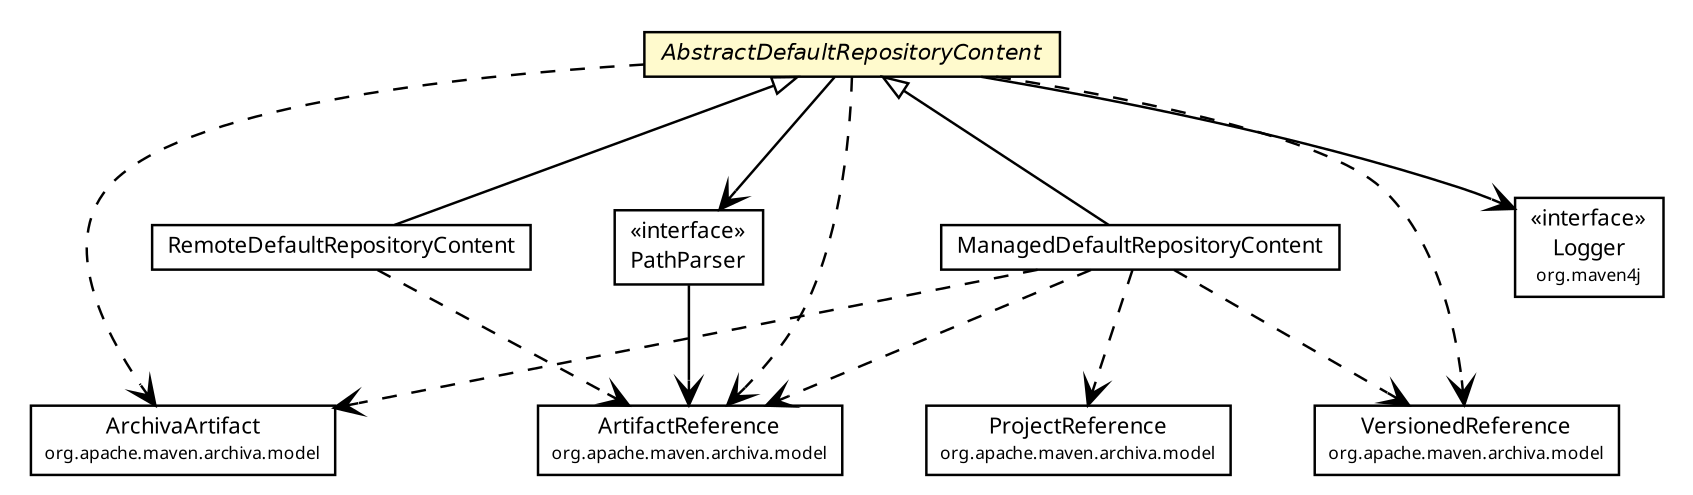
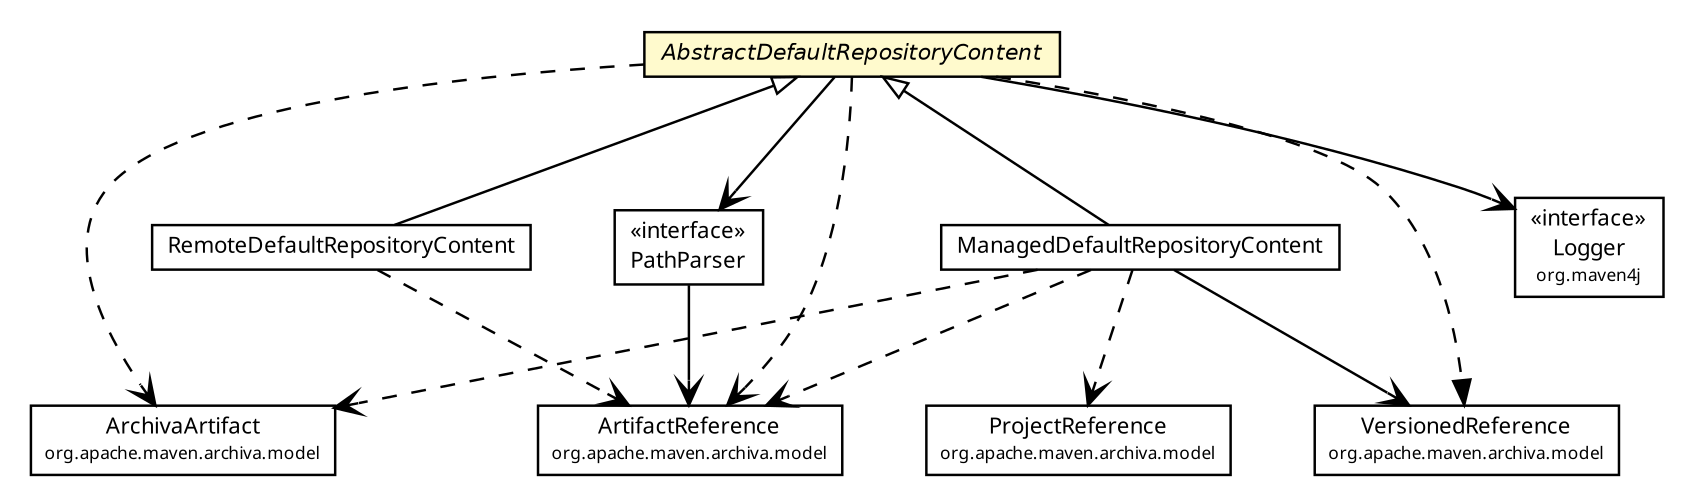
  digraph {
    fontname="Noto Sans"
    node [fontcolor=black fontname="Noto Sans" fontsize=9.0 shape=plaintext]
    edge [arrowhead=open color=black fontcolor=black fontname="Noto Sans" fontsize=10.0 headport=p labelfontname=Helvetica labelfontsize=10 style=dashed tailport=p]
    n1 [label=<<table border="0" cellborder="1" cellspacing="0" cellpadding="2" port="p" href="../../model/ArchivaArtifact.html"> 		<tr><td><table border="0" cellspacing="0" cellpadding="1"> 			<tr><td> ArchivaArtifact </td></tr> 			<tr><td><font point-size="7.0"> org.apache.maven.archiva.model </font></td></tr> 		</table></td></tr> 		</table>>]
    n2 [label=<<table border="0" cellborder="1" cellspacing="0" cellpadding="2" port="p" href="./RemoteDefaultRepositoryContent.html"> 		<tr><td><table border="0" cellspacing="0" cellpadding="1"> 			<tr><td> RemoteDefaultRepositoryContent </td></tr> 		</table></td></tr> 		</table>>]
    n3 [label=<<table border="0" cellborder="1" cellspacing="0" cellpadding="2" port="p" href="http://java.sun.com/j2se/1.4.2/docs/api/org/apache/maven/archiva/model/ArtifactReference.html"> 		<tr><td><table border="0" cellspacing="0" cellpadding="1"> 			<tr><td> ArtifactReference </td></tr> 			<tr><td><font point-size="7.0"> org.apache.maven.archiva.model </font></td></tr> 		</table></td></tr> 		</table>>]
    n4 [label=<<table border="0" cellborder="1" cellspacing="0" cellpadding="2" port="p" href="./PathParser.html"> 		<tr><td><table border="0" cellspacing="0" cellpadding="1"> 			<tr><td> &laquo;interface&raquo; </td></tr> 			<tr><td> PathParser </td></tr> 		</table></td></tr> 		</table>>]
    n5 [label=<<table border="0" cellborder="1" cellspacing="0" cellpadding="2" port="p" href="./ManagedDefaultRepositoryContent.html"> 		<tr><td><table border="0" cellspacing="0" cellpadding="1"> 			<tr><td> ManagedDefaultRepositoryContent </td></tr> 		</table></td></tr> 		</table>>]
    n6 [label=<<table border="0" cellborder="1" cellspacing="0" cellpadding="2" port="p" href="http://java.sun.com/j2se/1.4.2/docs/api/org/apache/maven/archiva/model/ProjectReference.html"> 		<tr><td><table border="0" cellspacing="0" cellpadding="1"> 			<tr><td> ProjectReference </td></tr> 			<tr><td><font point-size="7.0"> org.apache.maven.archiva.model </font></td></tr> 		</table></td></tr> 		</table>>]
    n7 [label=<<table border="0" cellborder="1" cellspacing="0" cellpadding="2" port="p" href="http://java.sun.com/j2se/1.4.2/docs/api/org/apache/maven/archiva/model/VersionedReference.html"> 		<tr><td><table border="0" cellspacing="0" cellpadding="1"> 			<tr><td> VersionedReference </td></tr> 			<tr><td><font point-size="7.0"> org.apache.maven.archiva.model </font></td></tr> 		</table></td></tr> 		</table>>]
    n8 [label=<<table border="0" cellborder="1" cellspacing="0" cellpadding="2" port="p" bgcolor="lemonChiffon" href="./AbstractDefaultRepositoryContent.html"> 		<tr><td><table border="0" cellspacing="0" cellpadding="1"> 			<tr><td><font face="Helvetica-Oblique"> AbstractDefaultRepositoryContent </font></td></tr> 		</table></td></tr> 		</table>>]
    n9 [label=<<table border="0" cellborder="1" cellspacing="0" cellpadding="2" port="p" href="http://java.sun.com/j2se/1.4.2/docs/api/org/slf4j/Logger.html"> 		<tr><td><table border="0" cellspacing="0" cellpadding="1"> 			<tr><td> &laquo;interface&raquo; </td></tr> 			<tr><td> Logger </td></tr> 			<tr><td><font point-size="7.0"> org.maven4j </font></td></tr> 		</table></td></tr> 		</table>>]
    n2 -> n3
    n4 -> n3 [style=solid]
    n5 -> n1
    n5 -> n3
    n5 -> n6
-   n5 -> n7
+   n5 -> n7 [style=solid]
    n8 -> n1
    n8 -> n2 [arrowtail=empty dir=back fontsize=10 arrowhead="" color="" fontcolor="" style=""]
    n8 -> n3
    n8 -> n4 [style=""]
    n8 -> n5 [arrowtail=empty dir=back fontsize=10 arrowhead="" color="" fontcolor="" style=""]
-   n8 -> n7
+   n8 -> n7 [arrowhead=normal]
    n8 -> n9 [style=""]
  }
